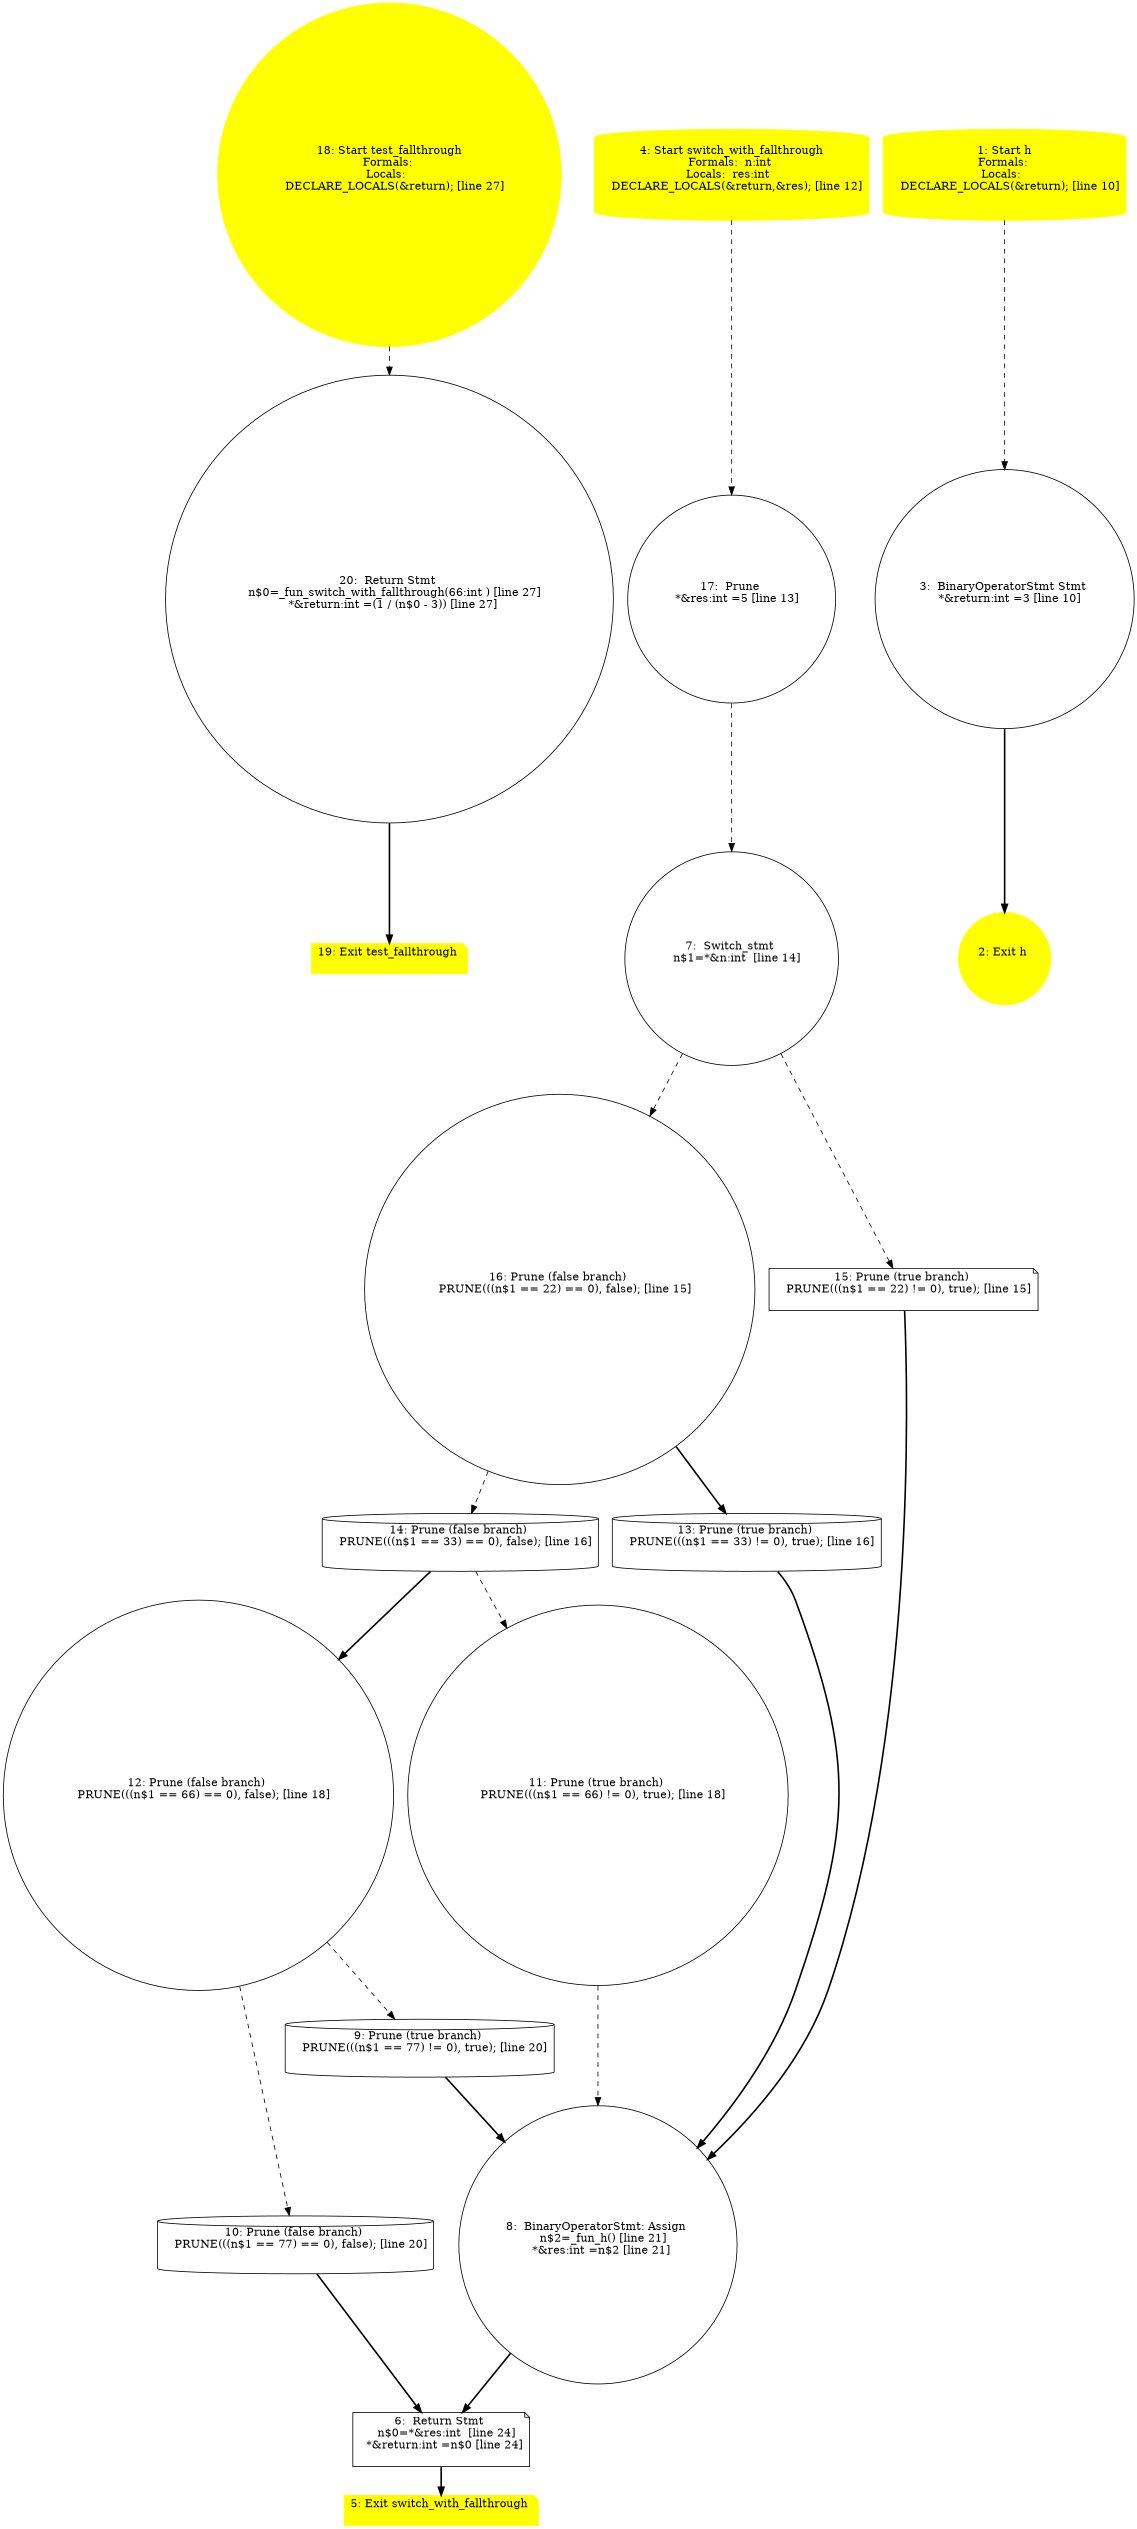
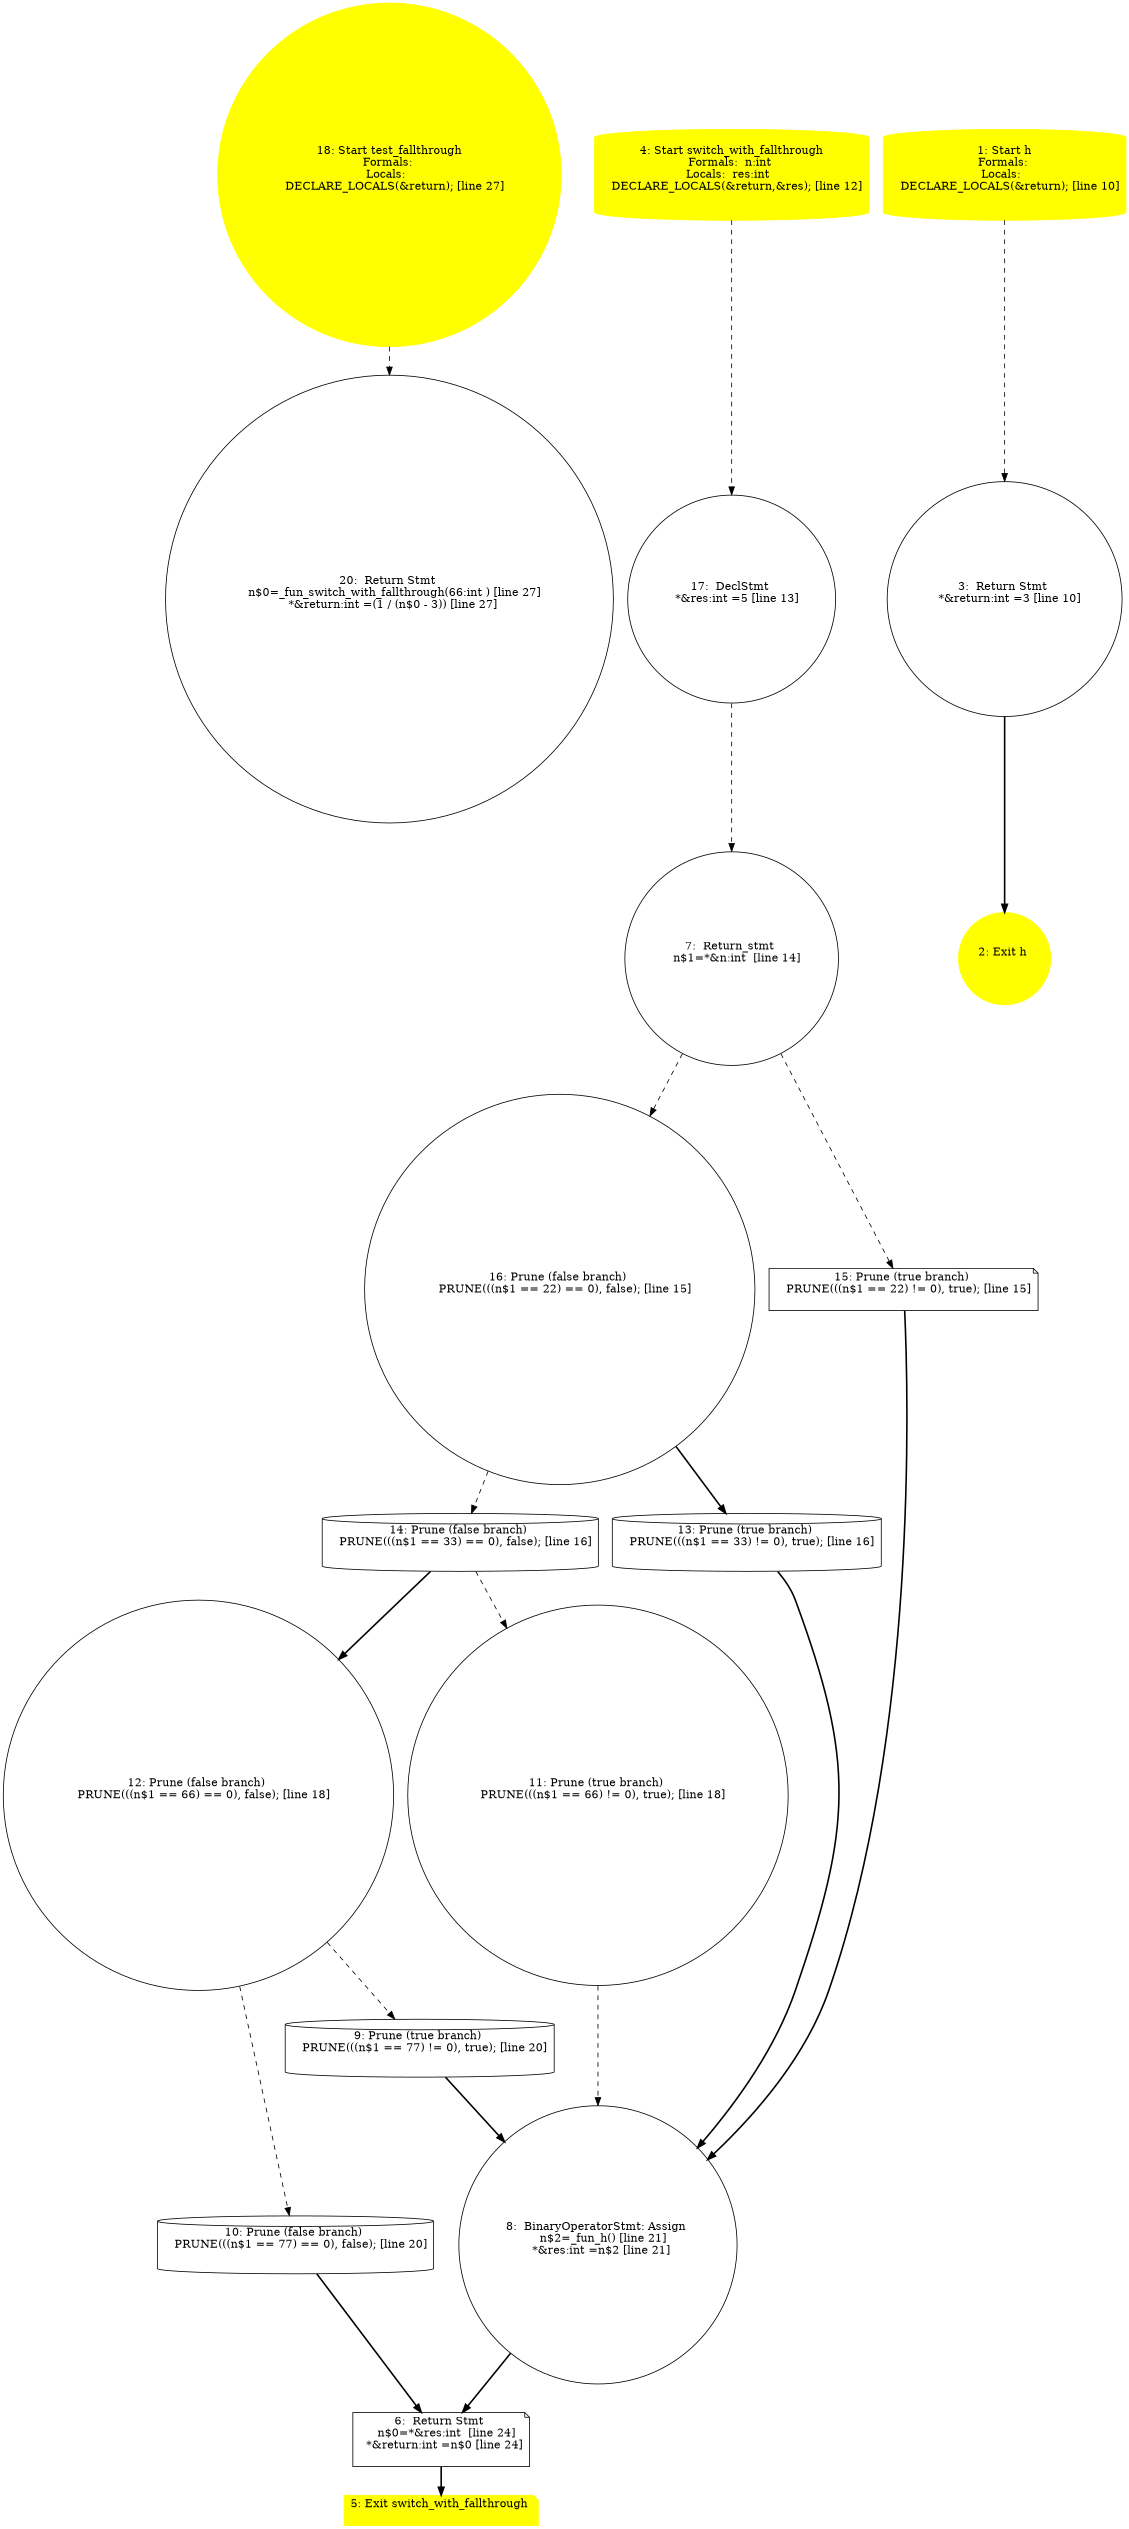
  digraph {
    node [shape=circle]
    edge [style=dashed]
    n1 [label="20:  Return Stmt \n   n$0=_fun_switch_with_fallthrough(66:int ) [line 27]\n  *&return:int =(1 / (n$0 - 3)) [line 27]\n "]
-   n2 [color=yellow label="19: Exit test_fallthrough \n  " shape=note style=filled]
    n3 [color=yellow label="18: Start test_fallthrough\nFormals: \nLocals:  \n   DECLARE_LOCALS(&return); [line 27]\n " style=filled]
-   n4 [label="17:  Prune \n   *&res:int =5 [line 13]\n "]
-   n5 [label="7:  Switch_stmt \n   n$1=*&n:int  [line 14]\n "]
+   n4 [label="17:  DeclStmt \n   *&res:int =5 [line 13]\n "]
+   n5 [label="7:  Return_stmt \n   n$1=*&n:int  [line 14]\n "]
    n6 [label="16: Prune (false branch) \n   PRUNE(((n$1 == 22) == 0), false); [line 15]\n "]
    n7 [label="15: Prune (true branch) \n   PRUNE(((n$1 == 22) != 0), true); [line 15]\n " shape=note]
    n8 [label="13: Prune (true branch) \n   PRUNE(((n$1 == 33) != 0), true); [line 16]\n " shape=cylinder]
    n9 [label="14: Prune (false branch) \n   PRUNE(((n$1 == 33) == 0), false); [line 16]\n " shape=cylinder]
    n10 [label="8:  BinaryOperatorStmt: Assign \n   n$2=_fun_h() [line 21]\n  *&res:int =n$2 [line 21]\n "]
    n11 [label="11: Prune (true branch) \n   PRUNE(((n$1 == 66) != 0), true); [line 18]\n "]
    n12 [label="12: Prune (false branch) \n   PRUNE(((n$1 == 66) == 0), false); [line 18]\n "]
    n13 [label="6:  Return Stmt \n   n$0=*&res:int  [line 24]\n  *&return:int =n$0 [line 24]\n " shape=note]
    n14 [label="9: Prune (true branch) \n   PRUNE(((n$1 == 77) != 0), true); [line 20]\n " shape=cylinder]
    n15 [label="10: Prune (false branch) \n   PRUNE(((n$1 == 77) == 0), false); [line 20]\n " shape=cylinder]
    n16 [color=yellow label="5: Exit switch_with_fallthrough \n  " shape=note style=filled]
    n17 [color=yellow label="4: Start switch_with_fallthrough\nFormals:  n:int \nLocals:  res:int  \n   DECLARE_LOCALS(&return,&res); [line 12]\n " shape=cylinder style=filled]
-   n18 [label="3:  BinaryOperatorStmt Stmt \n   *&return:int =3 [line 10]\n "]
+   n18 [label="3:  Return Stmt \n   *&return:int =3 [line 10]\n "]
    n19 [color=yellow label="2: Exit h \n  " style=filled]
    n20 [color=yellow label="1: Start h\nFormals: \nLocals:  \n   DECLARE_LOCALS(&return); [line 10]\n " shape=cylinder style=filled]
-   n1 -> n2 [style=bold]
    n3 -> n1
    n4 -> n5
    n5 -> n6
    n5 -> n7
    n6 -> n8 [style=bold]
    n6 -> n9
    n7 -> n10 [style=bold]
    n8 -> n10 [style=bold]
    n9 -> n11
    n9 -> n12 [style=bold]
    n10 -> n13 [style=bold]
    n11 -> n10
    n12 -> n14
    n12 -> n15
    n13 -> n16 [style=bold]
    n14 -> n10 [style=bold]
    n15 -> n13 [style=bold]
    n17 -> n4
    n18 -> n19 [style=bold]
    n20 -> n18
  }
